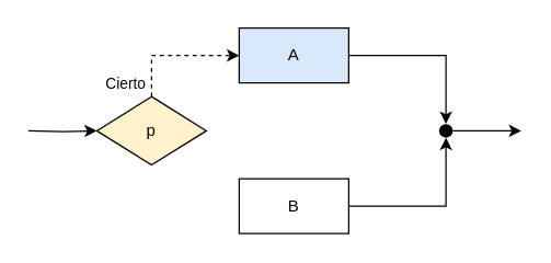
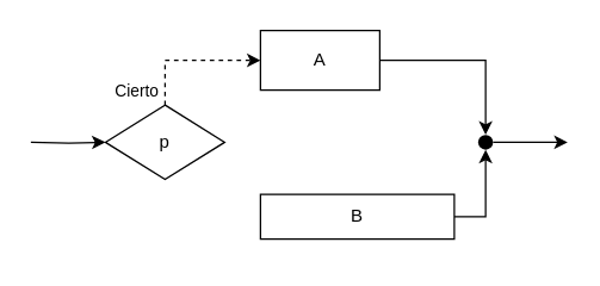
  <mxCell id="0" />
  <mxCell id="1" parent="0" />
  <mxCell id="2" style="edgeStyle=orthogonalEdgeStyle;rounded=0;orthogonalLoop=1;jettySize=auto;html=1;exitX=0.5;exitY=0;exitDx=0;exitDy=0;entryX=0;entryY=0.5;entryDx=0;entryDy=0;dashed=1;" parent="1" source="5" target="7" edge="1"><mxGeometry relative="1" as="geometry" /></mxCell>
  <mxCell id="3" value="Cierto" style="edgeLabel;html=1;align=center;verticalAlign=middle;resizable=0;points=[];labelBackgroundColor=none;" parent="2" vertex="1" connectable="0"><mxGeometry x="-0.132" y="1" relative="1" as="geometry"><mxPoint x="-31" y="21" as="offset" /></mxGeometry></mxCell>
  <mxCell id="4" style="edgeStyle=orthogonalEdgeStyle;rounded=0;orthogonalLoop=1;jettySize=auto;html=1;exitX=0;exitY=0.5;exitDx=0;exitDy=0;entryX=0;entryY=0.5;entryDx=0;entryDy=0;" parent="1" target="5" edge="1"><mxGeometry relative="1" as="geometry"><mxPoint x="20" y="95" as="sourcePoint" /></mxGeometry></mxCell>
- <mxCell id="5" value="p" style="rhombus;whiteSpace=wrap;html=1;fillColor=#fff2cc;" parent="1" vertex="1"><mxGeometry x="70" y="70" width="80" height="50" as="geometry" /></mxCell>
+ <mxCell id="5" value="p" style="rhombus;whiteSpace=wrap;html=1;" parent="1" vertex="1"><mxGeometry x="70" y="70" width="80" height="50" as="geometry" /></mxCell>
  <mxCell id="6" style="edgeStyle=orthogonalEdgeStyle;rounded=0;orthogonalLoop=1;jettySize=auto;html=1;exitX=1;exitY=0.5;exitDx=0;exitDy=0;" parent="1" source="7" target="11" edge="1"><mxGeometry relative="1" as="geometry" /></mxCell>
- <mxCell id="7" value="A" style="rounded=0;whiteSpace=wrap;html=1;fillColor=#dae8fc;" parent="1" vertex="1"><mxGeometry x="174" y="20" width="80" height="40" as="geometry" /></mxCell>
+ <mxCell id="7" value="A" style="rounded=0;whiteSpace=wrap;html=1;" parent="1" vertex="1"><mxGeometry x="174" y="20" width="80" height="40" as="geometry" /></mxCell>
  <mxCell id="8" style="edgeStyle=orthogonalEdgeStyle;rounded=0;orthogonalLoop=1;jettySize=auto;html=1;exitX=1;exitY=0.5;exitDx=0;exitDy=0;entryX=0.5;entryY=1;entryDx=0;entryDy=0;" parent="1" source="9" target="11" edge="1"><mxGeometry relative="1" as="geometry" /></mxCell>
- <mxCell id="9" value="B" style="rounded=0;whiteSpace=wrap;html=1;" parent="1" vertex="1"><mxGeometry x="174" y="130" width="80" height="40" as="geometry" /></mxCell>
+ <mxCell id="9" value="B" style="rounded=0;whiteSpace=wrap;html=1;" parent="1" vertex="1"><mxGeometry x="174" y="130" width="130" height="30" as="geometry" /></mxCell>
  <mxCell id="10" style="edgeStyle=orthogonalEdgeStyle;rounded=0;orthogonalLoop=1;jettySize=auto;html=1;exitX=1;exitY=0.5;exitDx=0;exitDy=0;" parent="1" source="11" edge="1"><mxGeometry relative="1" as="geometry"><mxPoint x="380" y="95" as="targetPoint" /></mxGeometry></mxCell>
  <mxCell id="11" value="" style="ellipse;fillColor=#000000;strokeColor=none;" parent="1" vertex="1"><mxGeometry x="320" y="90" width="10" height="10" as="geometry" /></mxCell>
